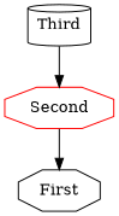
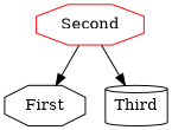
  digraph {
    node [color=black shape=octagon]
    n1 [label=First]
    n2 [color=red label=Second]
    n3 [label=Third shape=cylinder]
    n2 -> n1
-   n3 -> n2
+   n2 -> n3
  }
